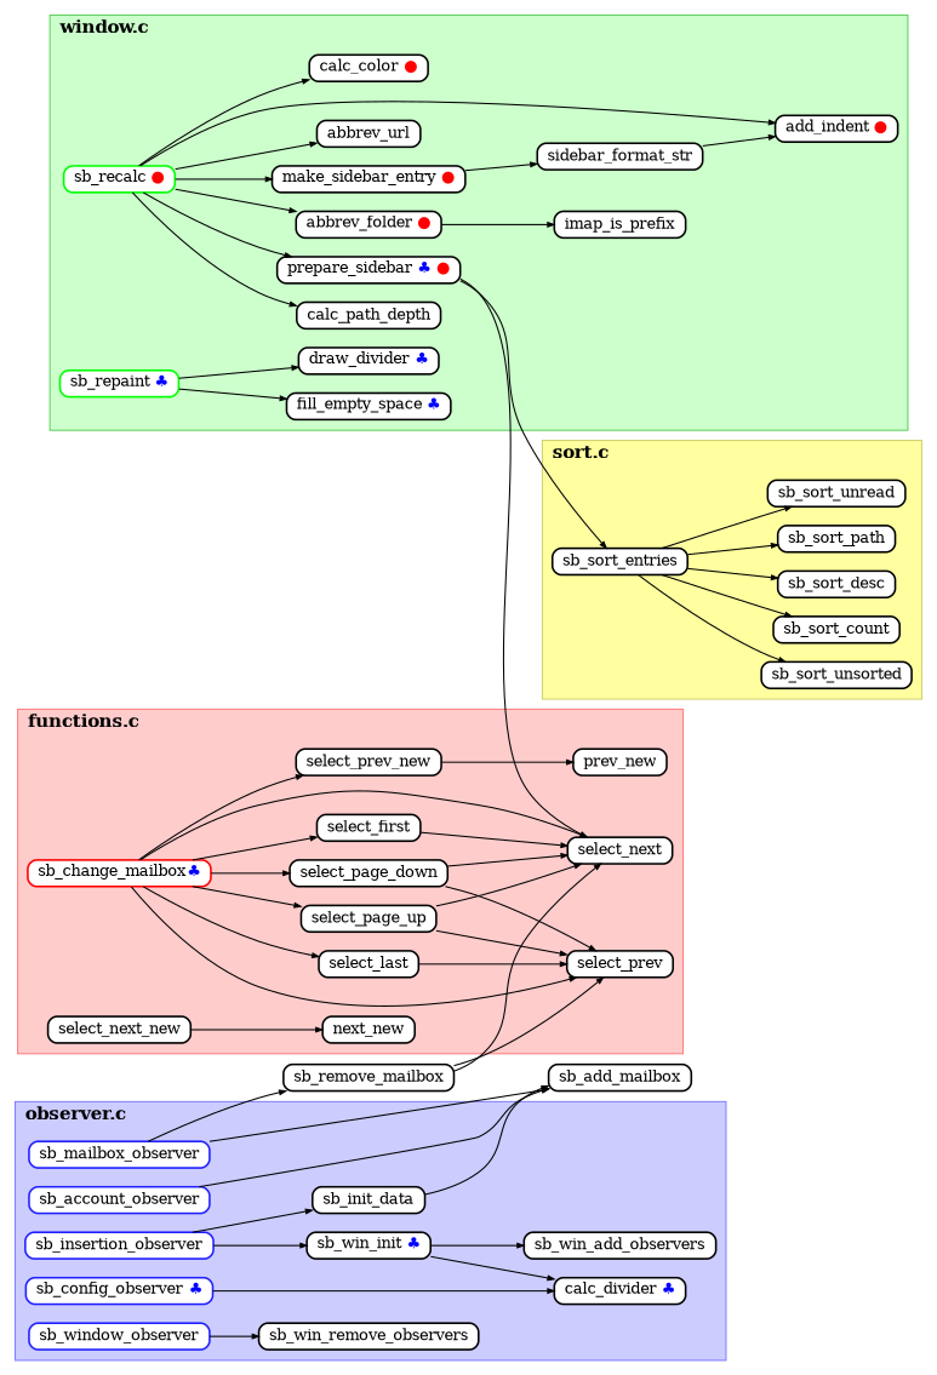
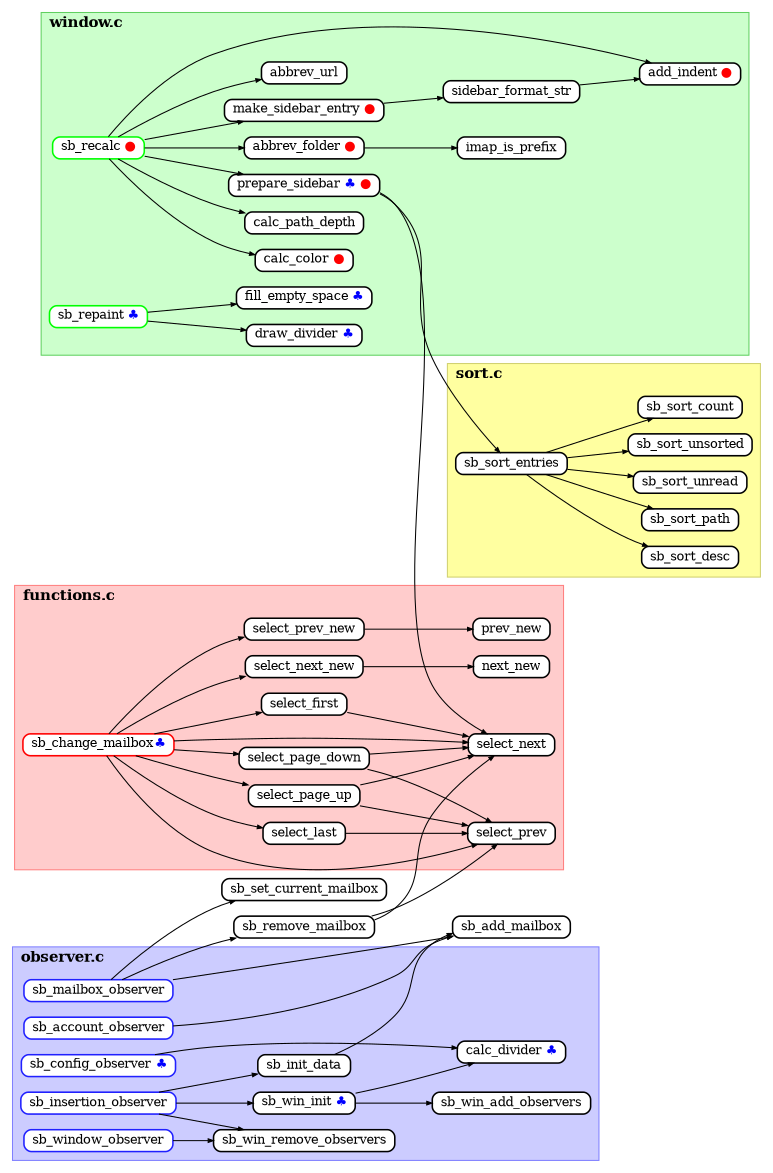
  digraph {
    compound=true
    nodesep=0.2
    rankdir=LR
    ranksep=0.5
    node [color="#000000" fillcolor="#ffffff" fontsize=12 penwidth=1.5 shape=Mrecord style=filled]
    edge [arrowsize=0.5 penwidth=1.0]
    n1 [color="#ff0000" height=0.2 label=<sb_change_mailbox<font color="blue">♣</font> >]
    n2 [height=0.2 label=<select_last >]
    n3 [height=0.2 label=<select_next >]
    n4 [height=0.2 label=<select_prev >]
    n5 [height=0.2 label=<select_first >]
    n6 [height=0.2 label=<select_page_up >]
    n7 [height=0.2 label=<select_next_new >]
    n8 [height=0.2 label=<select_prev_new >]
    n9 [height=0.2 label=<select_page_down >]
    n10 [height=0.2 label=<next_new >]
    n11 [height=0.2 label=<prev_new >]
    n12 [height=0.2 label=<sb_sort_count >]
    n13 [height=0.2 label=<sb_sort_desc >]
    n14 [height=0.2 label=<sb_sort_entries >]
    n15 [height=0.2 label=<sb_sort_path >]
    n16 [height=0.2 label=<sb_sort_unread >]
    n17 [height=0.2 label=<sb_sort_unsorted >]
    n18 [color="#00ff00" height=0.2 label=<sb_recalc <font color="red">●</font> >]
    n19 [height=0.2 label=<abbrev_folder <font color="red">●</font> >]
    n20 [height=0.2 label=<abbrev_url >]
    n21 [height=0.2 label=<add_indent <font color="red">●</font> >]
    n22 [height=0.2 label=<calc_color <font color="red">●</font> >]
    n23 [height=0.2 label=<calc_path_depth >]
    n24 [height=0.2 label=<make_sidebar_entry <font color="red">●</font> >]
    n25 [height=0.2 label=<prepare_sidebar <font color="blue">♣</font> <font color="red">●</font> >]
    n26 [color="#00ff00" height=0.2 label=<sb_repaint <font color="blue">♣</font> >]
    n27 [height=0.2 label=<draw_divider <font color="blue">♣</font> >]
    n28 [height=0.2 label=<fill_empty_space <font color="blue">♣</font> >]
    n29 [height=0.2 label=<imap_is_prefix >]
    n30 [height=0.2 label=<sidebar_format_str >]
    n31 [color="#2020ff" height=0.2 label=<sb_account_observer >]
    n32 [color="#2020ff" height=0.2 label=<sb_config_observer <font color="blue">♣</font> >]
    n33 [color="#2020ff" height=0.2 label=<sb_insertion_observer >]
    n34 [color="#2020ff" height=0.2 label=<sb_window_observer >]
    n35 [height=0.2 label=<calc_divider <font color="blue">♣</font> >]
    n36 [height=0.2 label=<sb_init_data >]
    n37 [height=0.2 label=<sb_win_init <font color="blue">♣</font> >]
    n38 [height=0.2 label=<sb_win_remove_observers >]
    n39 [color="#2020ff" height=0.2 label=<sb_mailbox_observer >]
    n40 [height=0.2 label=<sb_win_add_observers >]
    sb_add_mailbox [height=0.2]
    sb_remove_mailbox [height=0.2]
+   sb_set_current_mailbox [height=0.2]
    subgraph cluster_1 {
      color="#ff8080"
      fillcolor="#ffcccc"
      fontcolor=black
      label=<<b>functions.c</b>>
      labeljust=left
      style=filled
      n1
      n2
      n3
      n4
      n5
      n6
      n7
      n8
      n9
      n10
      n11
    }
    subgraph cluster_2 {
      color="#d0d070"
      fillcolor="#ffffa0"
      fontcolor=black
      label=<<b>sort.c</b>>
      labeljust=left
      style=filled
      n12
      n13
      n14
      n15
      n16
      n17
    }
    subgraph cluster_3 {
      color="#60d060"
      fillcolor="#ccffcc"
      fontcolor=black
      label=<<b>window.c</b>>
      labeljust=left
      style=filled
      n18
      n19
      n20
      n21
      n22
      n23
      n24
      n25
      n26
      n27
      n28
      n29
      n30
    }
    subgraph cluster_4 {
      color="#8080ff"
      fillcolor="#ccccff"
      fontcolor=black
      label=<<b>observer.c</b>>
      labeljust=left
      style=filled
      n35
      n36
      n37
      n38
      n39
      n40
      subgraph sub_5 {
        color="#8080ff"
        fillcolor="#ccccff"
        fontcolor=black
        label=<<b>observer.c</b>>
        labeljust=left
        rank=same
        style=filled
        n31
        n32
        n33
        n34
      }
    }
    n1 -> n2
    n1 -> n3
    n1 -> n4
    n1 -> n5
    n1 -> n6
+   n1 -> n7
    n1 -> n8
    n1 -> n9
    n2 -> n4
    n5 -> n3
    n6 -> n3
    n6 -> n4
    n7 -> n10
    n8 -> n11
    n9 -> n3
    n9 -> n4
    n14 -> n12
    n14 -> n13
    n14 -> n15
    n14 -> n16
    n14 -> n17
    n18 -> n19
    n18 -> n20
    n18 -> n21
    n18 -> n22
    n18 -> n23
    n18 -> n24
    n18 -> n25
    n19 -> n29
    n24 -> n30
    n25 -> n3
    n25 -> n14
    n26 -> n27
    n26 -> n28
    n30 -> n21
    n31 -> sb_add_mailbox
    n32 -> n35
    n33 -> n36
    n33 -> n37
+   n33 -> n38
    n34 -> n38
    n36 -> sb_add_mailbox
    n37 -> n35
    n37 -> n40
    n39 -> sb_add_mailbox
    n39 -> sb_remove_mailbox
+   n39 -> sb_set_current_mailbox
    sb_remove_mailbox -> n3
    sb_remove_mailbox -> n4
  }
